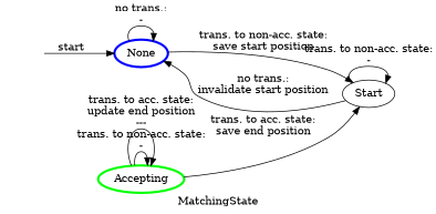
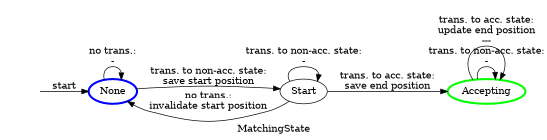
  digraph {
    label=MatchingState
    rankdir=LR
    node [shape=ellipse]
    Init [style=invis]
    None [color=blue penwidth=3]
    Start
    Accepting [color=green penwidth=3]
    Init -> None [label=start]
    None -> None [label="no trans.:\n-"]
    None -> Start [label="trans. to non-acc. state:\nsave start position"]
    Start -> None [label="no trans.:\ninvalidate start position"]
    Start -> Start [label="trans. to non-acc. state:\n-"]
-   Accepting -> Start [label="trans. to acc. state:\nsave end position"]
+   Start -> Accepting [label="trans. to acc. state:\nsave end position"]
    Accepting -> Accepting [label="trans. to non-acc. state:\n-"]
    Accepting -> Accepting [label="trans. to acc. state:\nupdate end position\n---"]
  }
